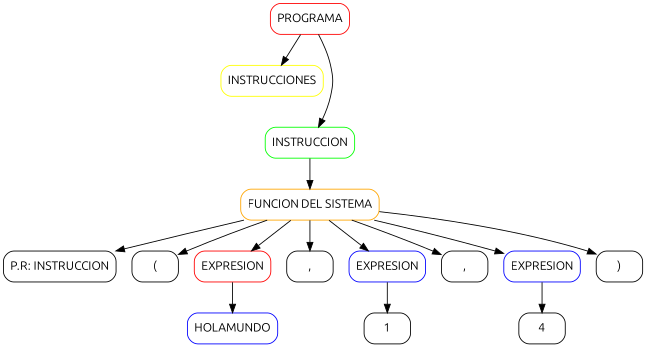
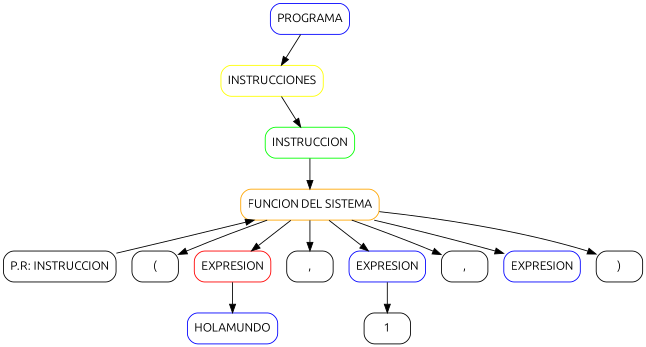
  digraph {
    fontname=Ubuntu
    node [color=black fontname=Ubuntu shape=box style=rounded]
    edge [fontname=Ubuntu]
-   n1 [color=red label=PROGRAMA]
+   n1 [color=blue label=PROGRAMA]
    n2 [color=yellow label=INSTRUCCIONES]
    n3 [color=green label=INSTRUCCION]
    n4 [color=ORANGE label="FUNCION DEL SISTEMA"]
    n5 [label="P.R: INSTRUCCION"]
    n6 [label="("]
    n7 [color=red label=EXPRESION]
    n8 [label=","]
    n9 [color=blue label=EXPRESION]
    n10 [label=","]
    n11 [color=blue label=EXPRESION]
    n12 [label=")"]
    n13 [color=blue label=HOLAMUNDO]
    n14 [label=1]
-   n15 [label=4]
    n1 -> n2
-   n1 -> n3
+   n2 -> n3
    n3 -> n4
-   n4 -> n5
+   n5 -> n4
    n4 -> n6
    n4 -> n7
    n4 -> n8
    n4 -> n9
    n4 -> n10
    n4 -> n11
    n4 -> n12
    n7 -> n13
    n9 -> n14
-   n11 -> n15
  }
